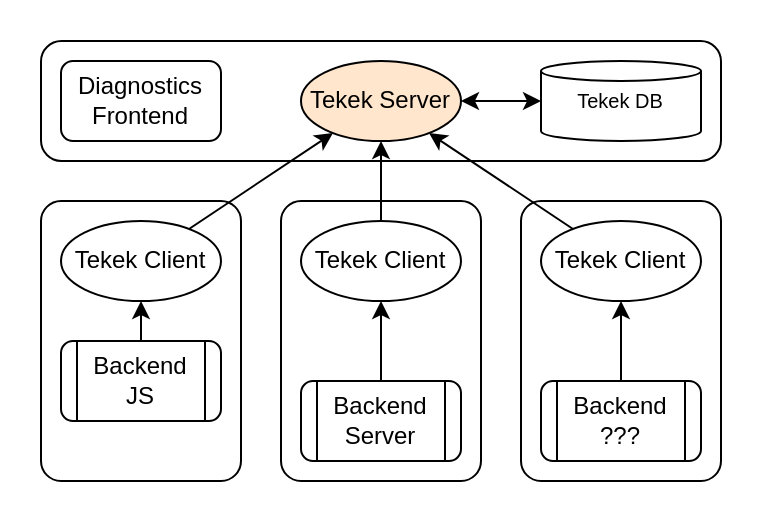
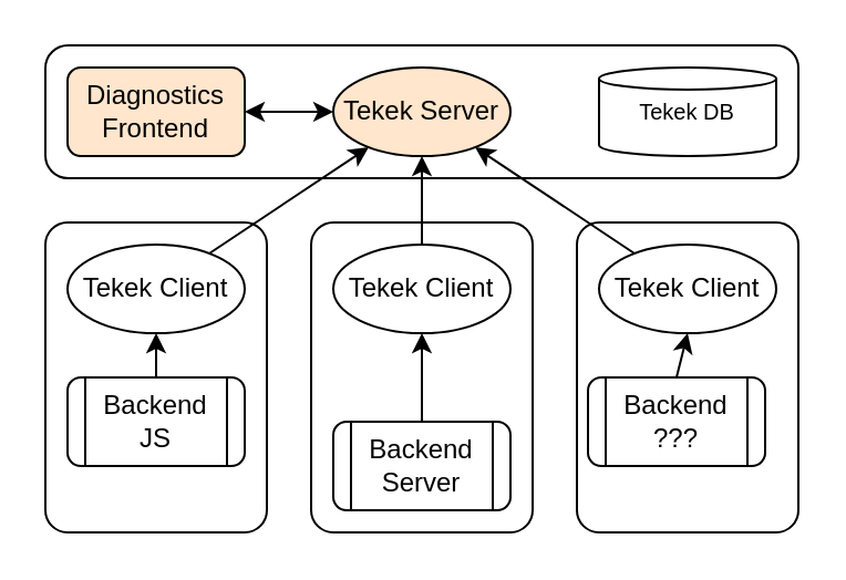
  <mxCell id="0" />
  <mxCell id="1" parent="0" />
  <mxCell id="2" value="" style="rounded=1;whiteSpace=wrap;html=1;fontSize=35;arcSize=10;" parent="1" vertex="1"><mxGeometry x="140" y="100" width="100" height="140" as="geometry" /></mxCell>
  <mxCell id="3" value="" style="rounded=1;whiteSpace=wrap;html=1;fontSize=35;arcSize=10;" parent="1" vertex="1"><mxGeometry x="20" y="100" width="100" height="140" as="geometry" /></mxCell>
  <mxCell id="4" value="" style="whiteSpace=wrap;html=1;arcSize=17;rounded=1;" parent="1" vertex="1"><mxGeometry x="20" y="20" width="340" height="60" as="geometry" /></mxCell>
  <mxCell id="5" value="" style="rounded=1;whiteSpace=wrap;html=1;fontSize=35;arcSize=10;" parent="1" vertex="1"><mxGeometry x="260" y="100" width="100" height="140" as="geometry" /></mxCell>
  <mxCell id="6" value="Backend&lt;br&gt;JS" style="shape=process;whiteSpace=wrap;html=1;backgroundOutline=1;rounded=1;" parent="1" vertex="1"><mxGeometry x="30" y="170" width="80" height="40" as="geometry" /></mxCell>
  <mxCell id="7" value="Backend&lt;br&gt;Server" style="shape=process;whiteSpace=wrap;html=1;backgroundOutline=1;rounded=1;" parent="1" vertex="1"><mxGeometry x="150" y="190" width="80" height="40" as="geometry" /></mxCell>
- <mxCell id="8" value="Backend&lt;br&gt;???" style="shape=process;whiteSpace=wrap;html=1;backgroundOutline=1;rounded=1;" parent="1" vertex="1"><mxGeometry x="270" y="190" width="80" height="40" as="geometry" /></mxCell>
+ <mxCell id="8" value="Backend&lt;br&gt;???" style="shape=process;whiteSpace=wrap;html=1;backgroundOutline=1;rounded=1;" parent="1" vertex="1"><mxGeometry x="265" y="170" width="80" height="40" as="geometry" /></mxCell>
  <mxCell id="9" value="Tekek Client" style="ellipse;whiteSpace=wrap;html=1;rounded=1;" parent="1" vertex="1"><mxGeometry x="30" y="110" width="80" height="40" as="geometry" /></mxCell>
  <mxCell id="10" value="Tekek Client" style="ellipse;whiteSpace=wrap;html=1;rounded=1;" parent="1" vertex="1"><mxGeometry x="150" y="110" width="80" height="40" as="geometry" /></mxCell>
  <mxCell id="11" value="Tekek Client" style="ellipse;whiteSpace=wrap;html=1;rounded=1;" parent="1" vertex="1"><mxGeometry x="270" y="110" width="80" height="40" as="geometry" /></mxCell>
  <mxCell id="12" value="" style="endArrow=classic;html=1;exitX=0.5;exitY=0;exitDx=0;exitDy=0;entryX=0.5;entryY=1;entryDx=0;entryDy=0;" parent="1" source="6" target="9" edge="1"><mxGeometry width="50" height="50" relative="1" as="geometry"><mxPoint x="-40" y="140" as="sourcePoint" /><mxPoint x="10" y="90" as="targetPoint" /></mxGeometry></mxCell>
  <mxCell id="13" value="" style="endArrow=classic;html=1;exitX=0.5;exitY=0;exitDx=0;exitDy=0;entryX=0.5;entryY=1;entryDx=0;entryDy=0;" parent="1" source="7" target="10" edge="1"><mxGeometry width="50" height="50" relative="1" as="geometry"><mxPoint x="-40" y="140" as="sourcePoint" /><mxPoint x="10" y="90" as="targetPoint" /></mxGeometry></mxCell>
  <mxCell id="14" value="" style="endArrow=classic;html=1;exitX=0.5;exitY=0;exitDx=0;exitDy=0;entryX=0.5;entryY=1;entryDx=0;entryDy=0;" parent="1" source="8" target="11" edge="1"><mxGeometry width="50" height="50" relative="1" as="geometry"><mxPoint x="-40" y="140" as="sourcePoint" /><mxPoint x="10" y="90" as="targetPoint" /></mxGeometry></mxCell>
+ <mxCell id="15" style="edgeStyle=orthogonalEdgeStyle;rounded=0;orthogonalLoop=1;jettySize=auto;html=1;exitX=0;exitY=0.5;exitDx=0;exitDy=0;startArrow=classic;startFill=1;fillColor=#BD08FF;fontSize=35;" parent="1" source="16" target="22" edge="1"><mxGeometry relative="1" as="geometry" /></mxCell>
  <mxCell id="16" value="Tekek Server" style="ellipse;whiteSpace=wrap;html=1;rounded=1;fillColor=#ffe6cc;" parent="1" vertex="1"><mxGeometry x="150" y="30" width="80" height="40" as="geometry" /></mxCell>
  <mxCell id="17" value="" style="endArrow=classic;html=1;" parent="1" source="9" target="16" edge="1"><mxGeometry width="50" height="50" relative="1" as="geometry"><mxPoint x="80" y="90" as="sourcePoint" /><mxPoint x="130" y="40" as="targetPoint" /></mxGeometry></mxCell>
  <mxCell id="18" value="" style="endArrow=classic;html=1;" parent="1" source="10" target="16" edge="1"><mxGeometry width="50" height="50" relative="1" as="geometry"><mxPoint x="80" y="90" as="sourcePoint" /><mxPoint x="130" y="40" as="targetPoint" /></mxGeometry></mxCell>
  <mxCell id="19" value="" style="endArrow=classic;html=1;" parent="1" source="11" target="16" edge="1"><mxGeometry width="50" height="50" relative="1" as="geometry"><mxPoint x="80" y="90" as="sourcePoint" /><mxPoint x="130" y="40" as="targetPoint" /></mxGeometry></mxCell>
  <mxCell id="20" value="&lt;font style=&quot;font-size: 10px&quot;&gt;Tekek DB&lt;/font&gt;" style="shape=cylinder2;whiteSpace=wrap;html=1;boundedLbl=1;backgroundOutline=1;size=5.0;rounded=1;" parent="1" vertex="1"><mxGeometry x="270" y="30" width="80" height="40" as="geometry" /></mxCell>
- <mxCell id="21" value="" style="endArrow=classic;html=1;exitX=1;exitY=0.5;exitDx=0;exitDy=0;startArrow=classic;startFill=1;" parent="1" source="16" target="20" edge="1"><mxGeometry width="50" height="50" relative="1" as="geometry"><mxPoint x="229" y="50" as="sourcePoint" /><mxPoint x="259" y="36" as="targetPoint" /></mxGeometry></mxCell>
- <mxCell id="22" value="Diagnostics&lt;br&gt;Frontend" style="whiteSpace=wrap;html=1;rounded=1;" parent="1" vertex="1"><mxGeometry x="30" y="30" width="80" height="40" as="geometry" /></mxCell>
+ <mxCell id="22" value="Diagnostics&lt;br&gt;Frontend" style="whiteSpace=wrap;html=1;rounded=1;fillColor=#ffe6cc;" parent="1" vertex="1"><mxGeometry x="30" y="30" width="80" height="40" as="geometry" /></mxCell>
